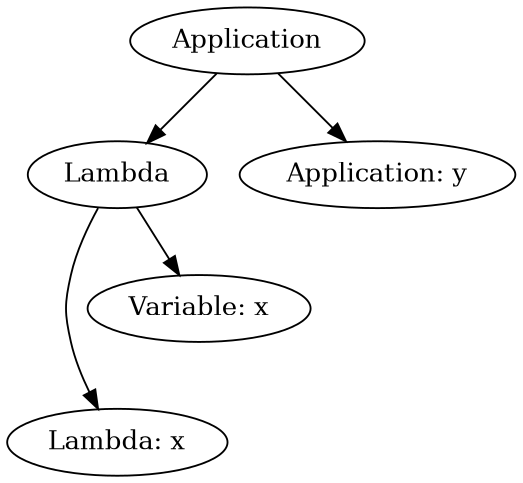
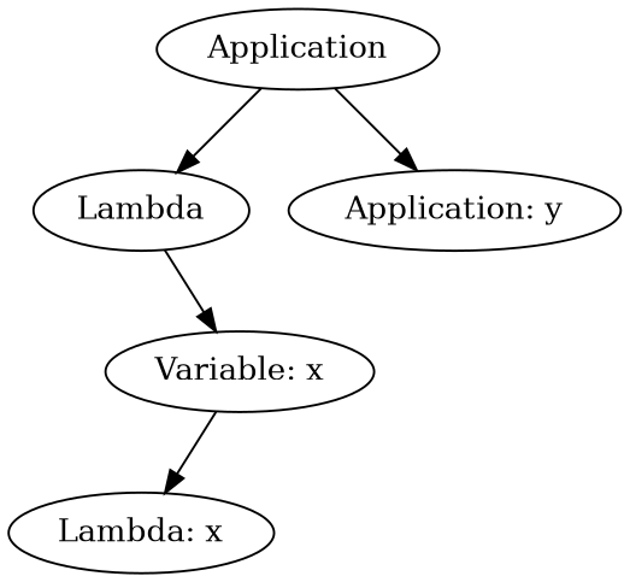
  digraph {
    n1 [label=Application]
    n2 [label=Lambda]
    n3 [label="Application: y"]
    n4 [label="Lambda: x"]
    n5 [label="Variable: x"]
    n1 -> n2
    n1 -> n3
-   n2 -> n4
+   n5 -> n4
    n2 -> n5
  }
